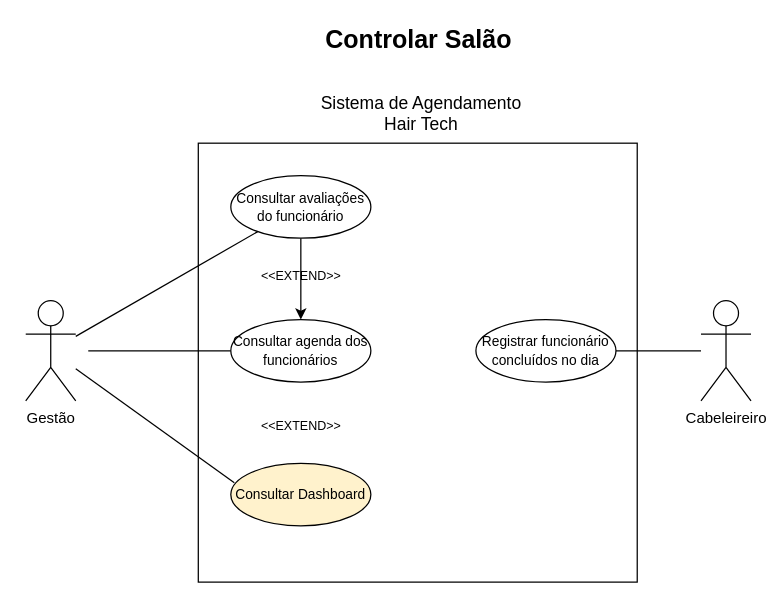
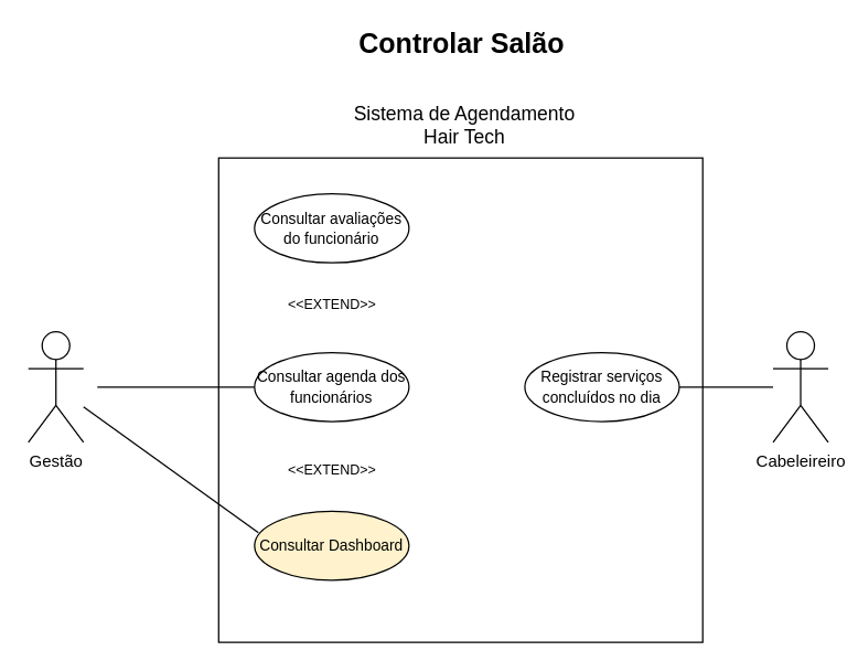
  <mxCell id="0" />
  <mxCell id="1" parent="0" />
  <mxCell id="2" value="" style="whiteSpace=wrap;html=1;aspect=fixed;" parent="1" vertex="1"><mxGeometry x="158" y="114" width="351" height="351" as="geometry" /></mxCell>
  <mxCell id="3" value="Gestão" style="shape=umlActor;verticalLabelPosition=bottom;verticalAlign=top;html=1;outlineConnect=0;" parent="1" vertex="1"><mxGeometry x="20" y="240" width="40" height="80" as="geometry" /></mxCell>
  <mxCell id="4" value="&lt;font style=&quot;font-size: 14px&quot;&gt;Sistema de Agendamento Hair Tech&lt;/font&gt;" style="text;html=1;strokeColor=none;fillColor=none;align=center;verticalAlign=middle;whiteSpace=wrap;rounded=0;" parent="1" vertex="1"><mxGeometry x="253" y="80" width="167" height="20" as="geometry" /></mxCell>
  <mxCell id="5" value="&lt;b&gt;&lt;font style=&quot;font-size: 20px&quot;&gt;Controlar Salão&lt;/font&gt;&lt;/b&gt;" style="text;html=1;align=center;verticalAlign=middle;resizable=0;points=[];autosize=1;strokeColor=none;" parent="1" vertex="1"><mxGeometry x="254" y="20" width="160" height="20" as="geometry" /></mxCell>
  <mxCell id="6" style="rounded=0;orthogonalLoop=1;jettySize=auto;html=1;endArrow=none;endFill=0;exitX=0.025;exitY=0.309;exitDx=0;exitDy=0;exitPerimeter=0;" parent="1" source="7" target="3" edge="1"><mxGeometry relative="1" as="geometry" /></mxCell>
  <mxCell id="7" value="&lt;font style=&quot;font-size: 11px&quot;&gt;Consultar Dashboard&lt;/font&gt;" style="ellipse;whiteSpace=wrap;html=1;fillColor=#fff2cc;" parent="1" vertex="1"><mxGeometry x="184" y="370" width="112" height="50" as="geometry" /></mxCell>
- <mxCell id="8" style="edgeStyle=none;rounded=0;orthogonalLoop=1;jettySize=auto;html=1;endArrow=none;endFill=0;" parent="1" source="10" target="3" edge="1"><mxGeometry relative="1" as="geometry" /></mxCell>
- <mxCell id="9" style="edgeStyle=orthogonalEdgeStyle;rounded=0;orthogonalLoop=1;jettySize=auto;html=1;endArrow=classic;endFill=1;" edge="1" parent="1" source="10" target="15"><mxGeometry relative="1" as="geometry" /></mxCell>
  <mxCell id="10" value="&lt;span style=&quot;font-size: 11px&quot;&gt;Consultar avaliações do funcionário&lt;/span&gt;" style="ellipse;whiteSpace=wrap;html=1;" parent="1" vertex="1"><mxGeometry x="184" y="140" width="112" height="50" as="geometry" /></mxCell>
  <mxCell id="11" value="&lt;font style=&quot;font-size: 10px&quot;&gt;&amp;lt;&amp;lt;EXTEND&amp;gt;&amp;gt;&lt;/font&gt;" style="text;html=1;align=center;verticalAlign=middle;resizable=0;points=[];autosize=1;strokeColor=none;" parent="1" vertex="1"><mxGeometry x="200" y="330" width="80" height="20" as="geometry" /></mxCell>
  <mxCell id="12" style="edgeStyle=orthogonalEdgeStyle;rounded=0;orthogonalLoop=1;jettySize=auto;html=1;entryX=1;entryY=0.5;entryDx=0;entryDy=0;endArrow=none;endFill=0;" edge="1" parent="1" source="13" target="17"><mxGeometry relative="1" as="geometry" /></mxCell>
  <mxCell id="13" value="Cabeleireiro" style="shape=umlActor;verticalLabelPosition=bottom;verticalAlign=top;html=1;outlineConnect=0;" vertex="1" parent="1"><mxGeometry x="560" y="240" width="40" height="80" as="geometry" /></mxCell>
  <mxCell id="14" style="edgeStyle=orthogonalEdgeStyle;rounded=0;orthogonalLoop=1;jettySize=auto;html=1;endArrow=none;endFill=0;" edge="1" parent="1" source="15"><mxGeometry relative="1" as="geometry"><mxPoint x="70" y="280" as="targetPoint" /></mxGeometry></mxCell>
  <mxCell id="15" value="&lt;span style=&quot;font-size: 11px&quot;&gt;Consultar agenda dos funcionários&lt;/span&gt;" style="ellipse;whiteSpace=wrap;html=1;" vertex="1" parent="1"><mxGeometry x="184" y="255" width="112" height="50" as="geometry" /></mxCell>
  <mxCell id="16" value="&lt;font style=&quot;font-size: 10px&quot;&gt;&amp;lt;&amp;lt;EXTEND&amp;gt;&amp;gt;&lt;/font&gt;" style="text;html=1;align=center;verticalAlign=middle;resizable=0;points=[];autosize=1;strokeColor=none;" vertex="1" parent="1"><mxGeometry x="200" y="210" width="80" height="20" as="geometry" /></mxCell>
- <mxCell id="17" value="&lt;span style=&quot;font-size: 11px&quot;&gt;Registrar funcionário concluídos no dia&lt;/span&gt;" style="ellipse;whiteSpace=wrap;html=1;" vertex="1" parent="1"><mxGeometry x="380" y="255" width="112" height="50" as="geometry" /></mxCell>
+ <mxCell id="17" value="&lt;span style=&quot;font-size: 11px&quot;&gt;Registrar serviços concluídos no dia&lt;/span&gt;" style="ellipse;whiteSpace=wrap;html=1;" vertex="1" parent="1"><mxGeometry x="380" y="255" width="112" height="50" as="geometry" /></mxCell>
